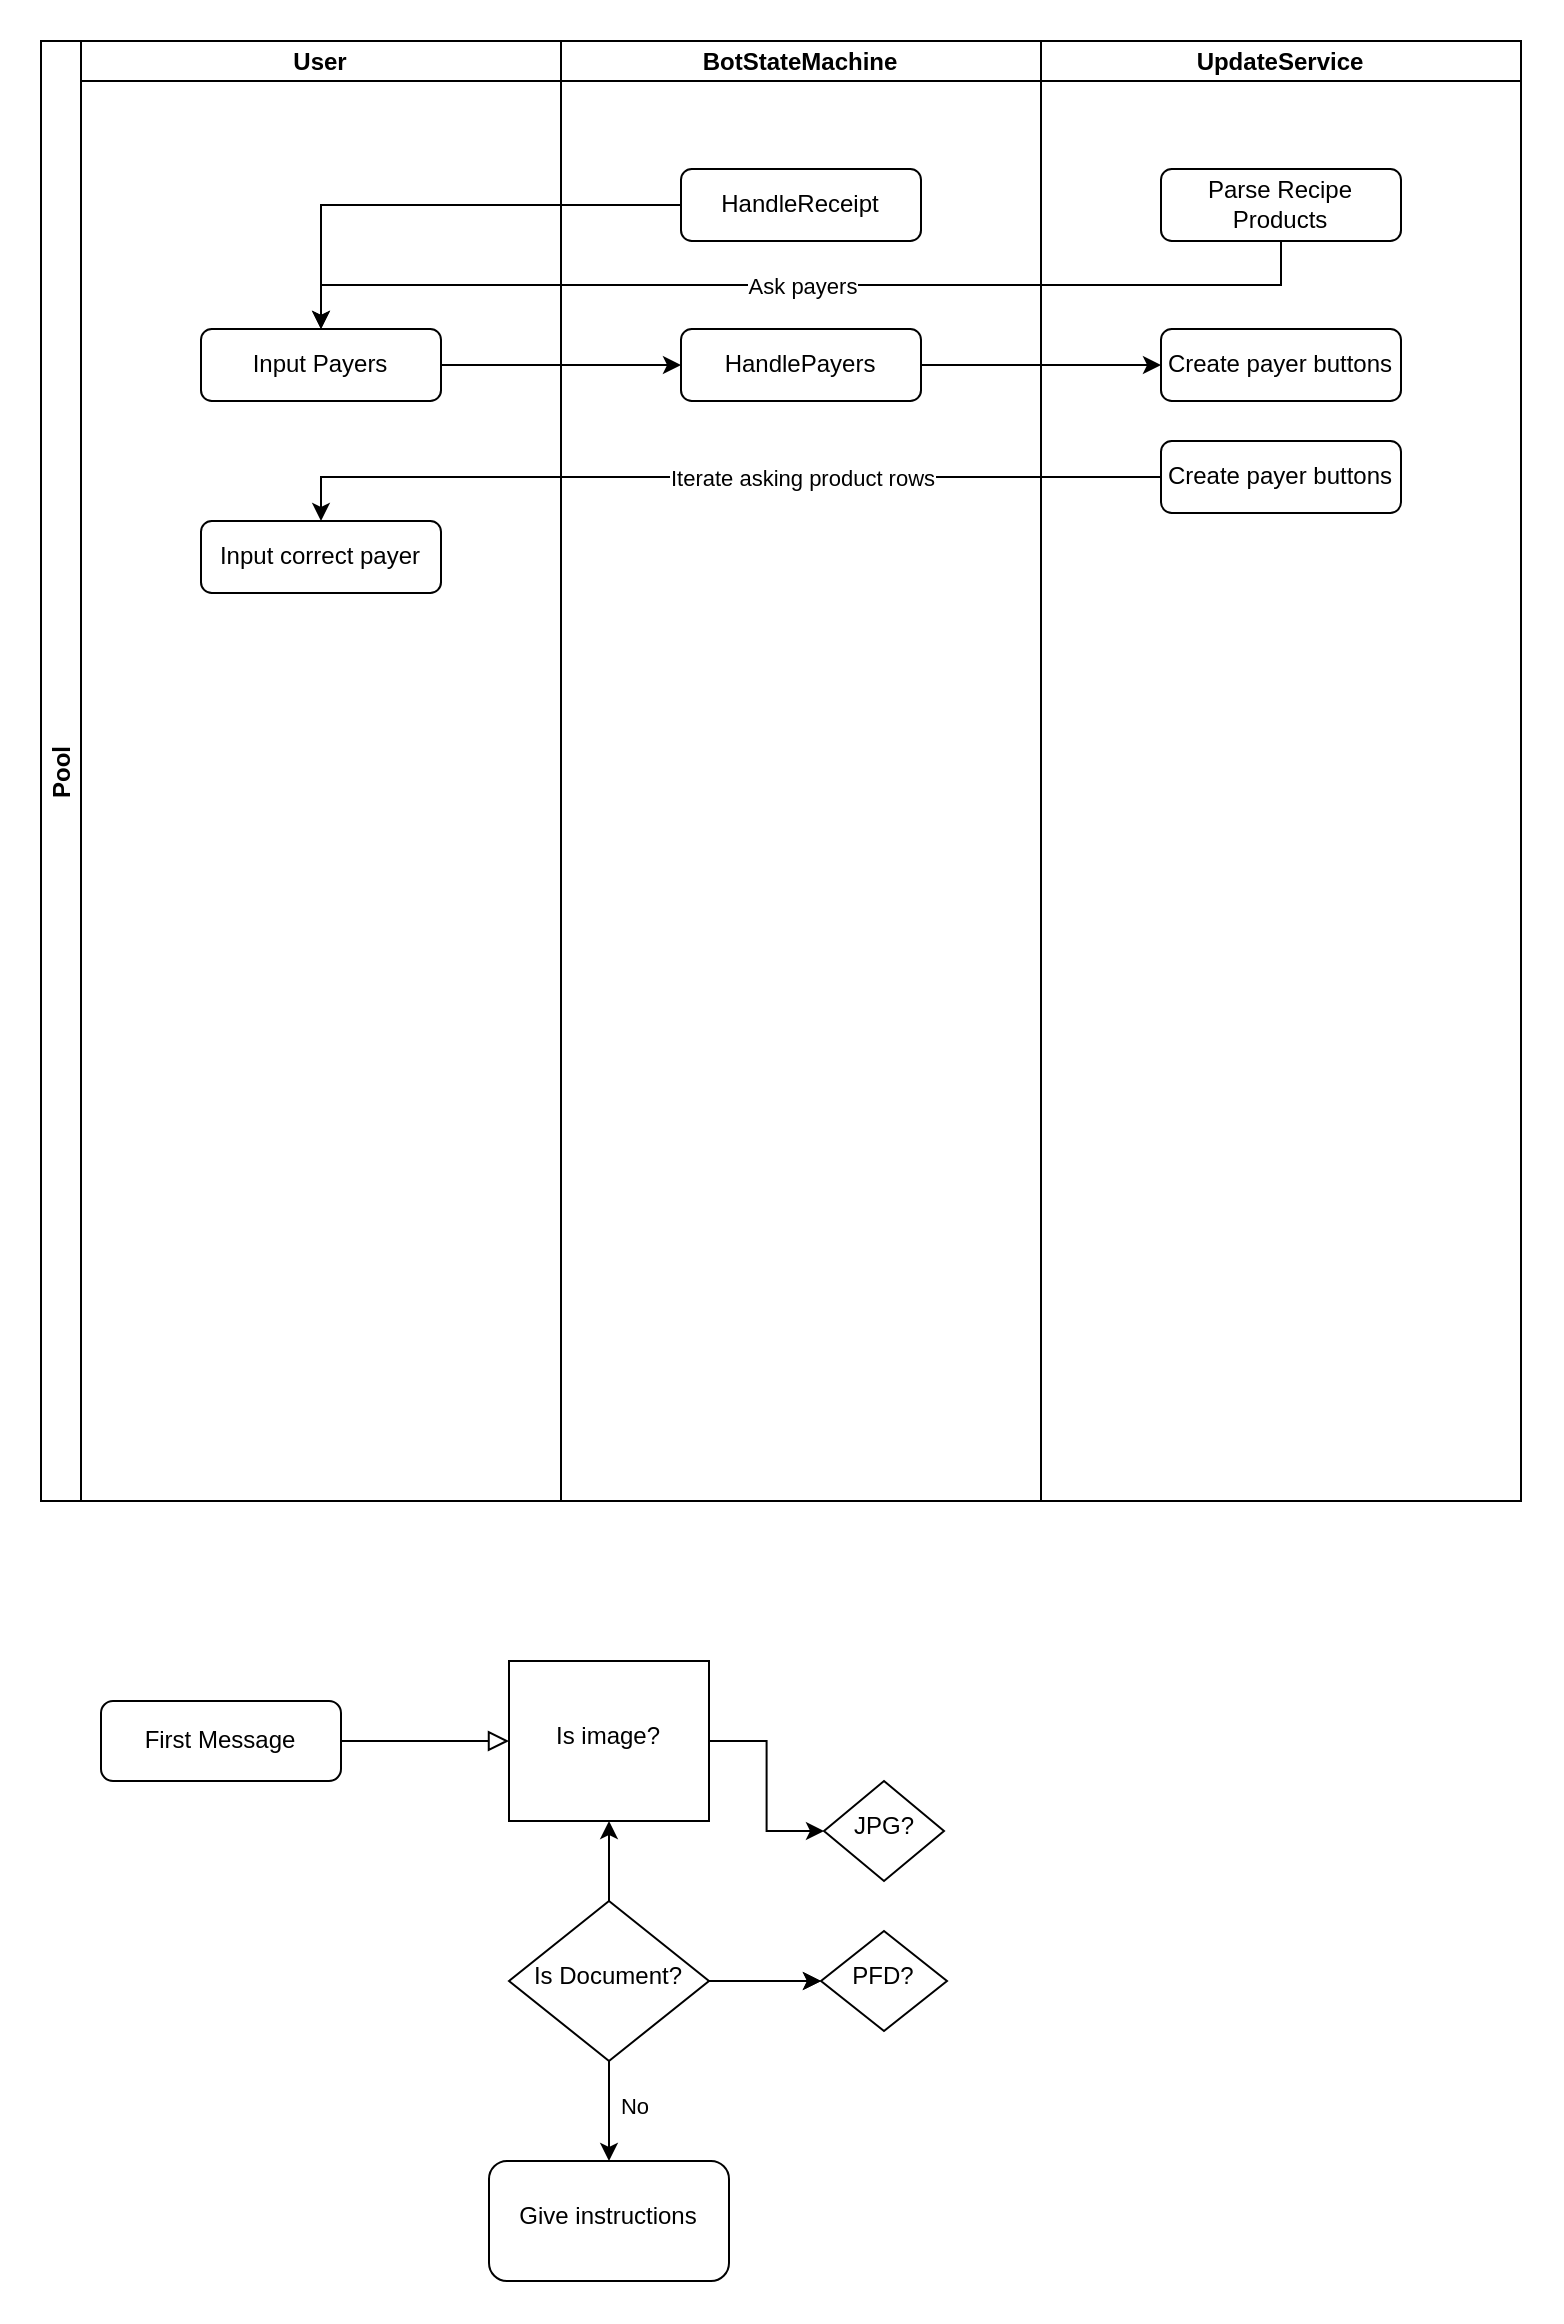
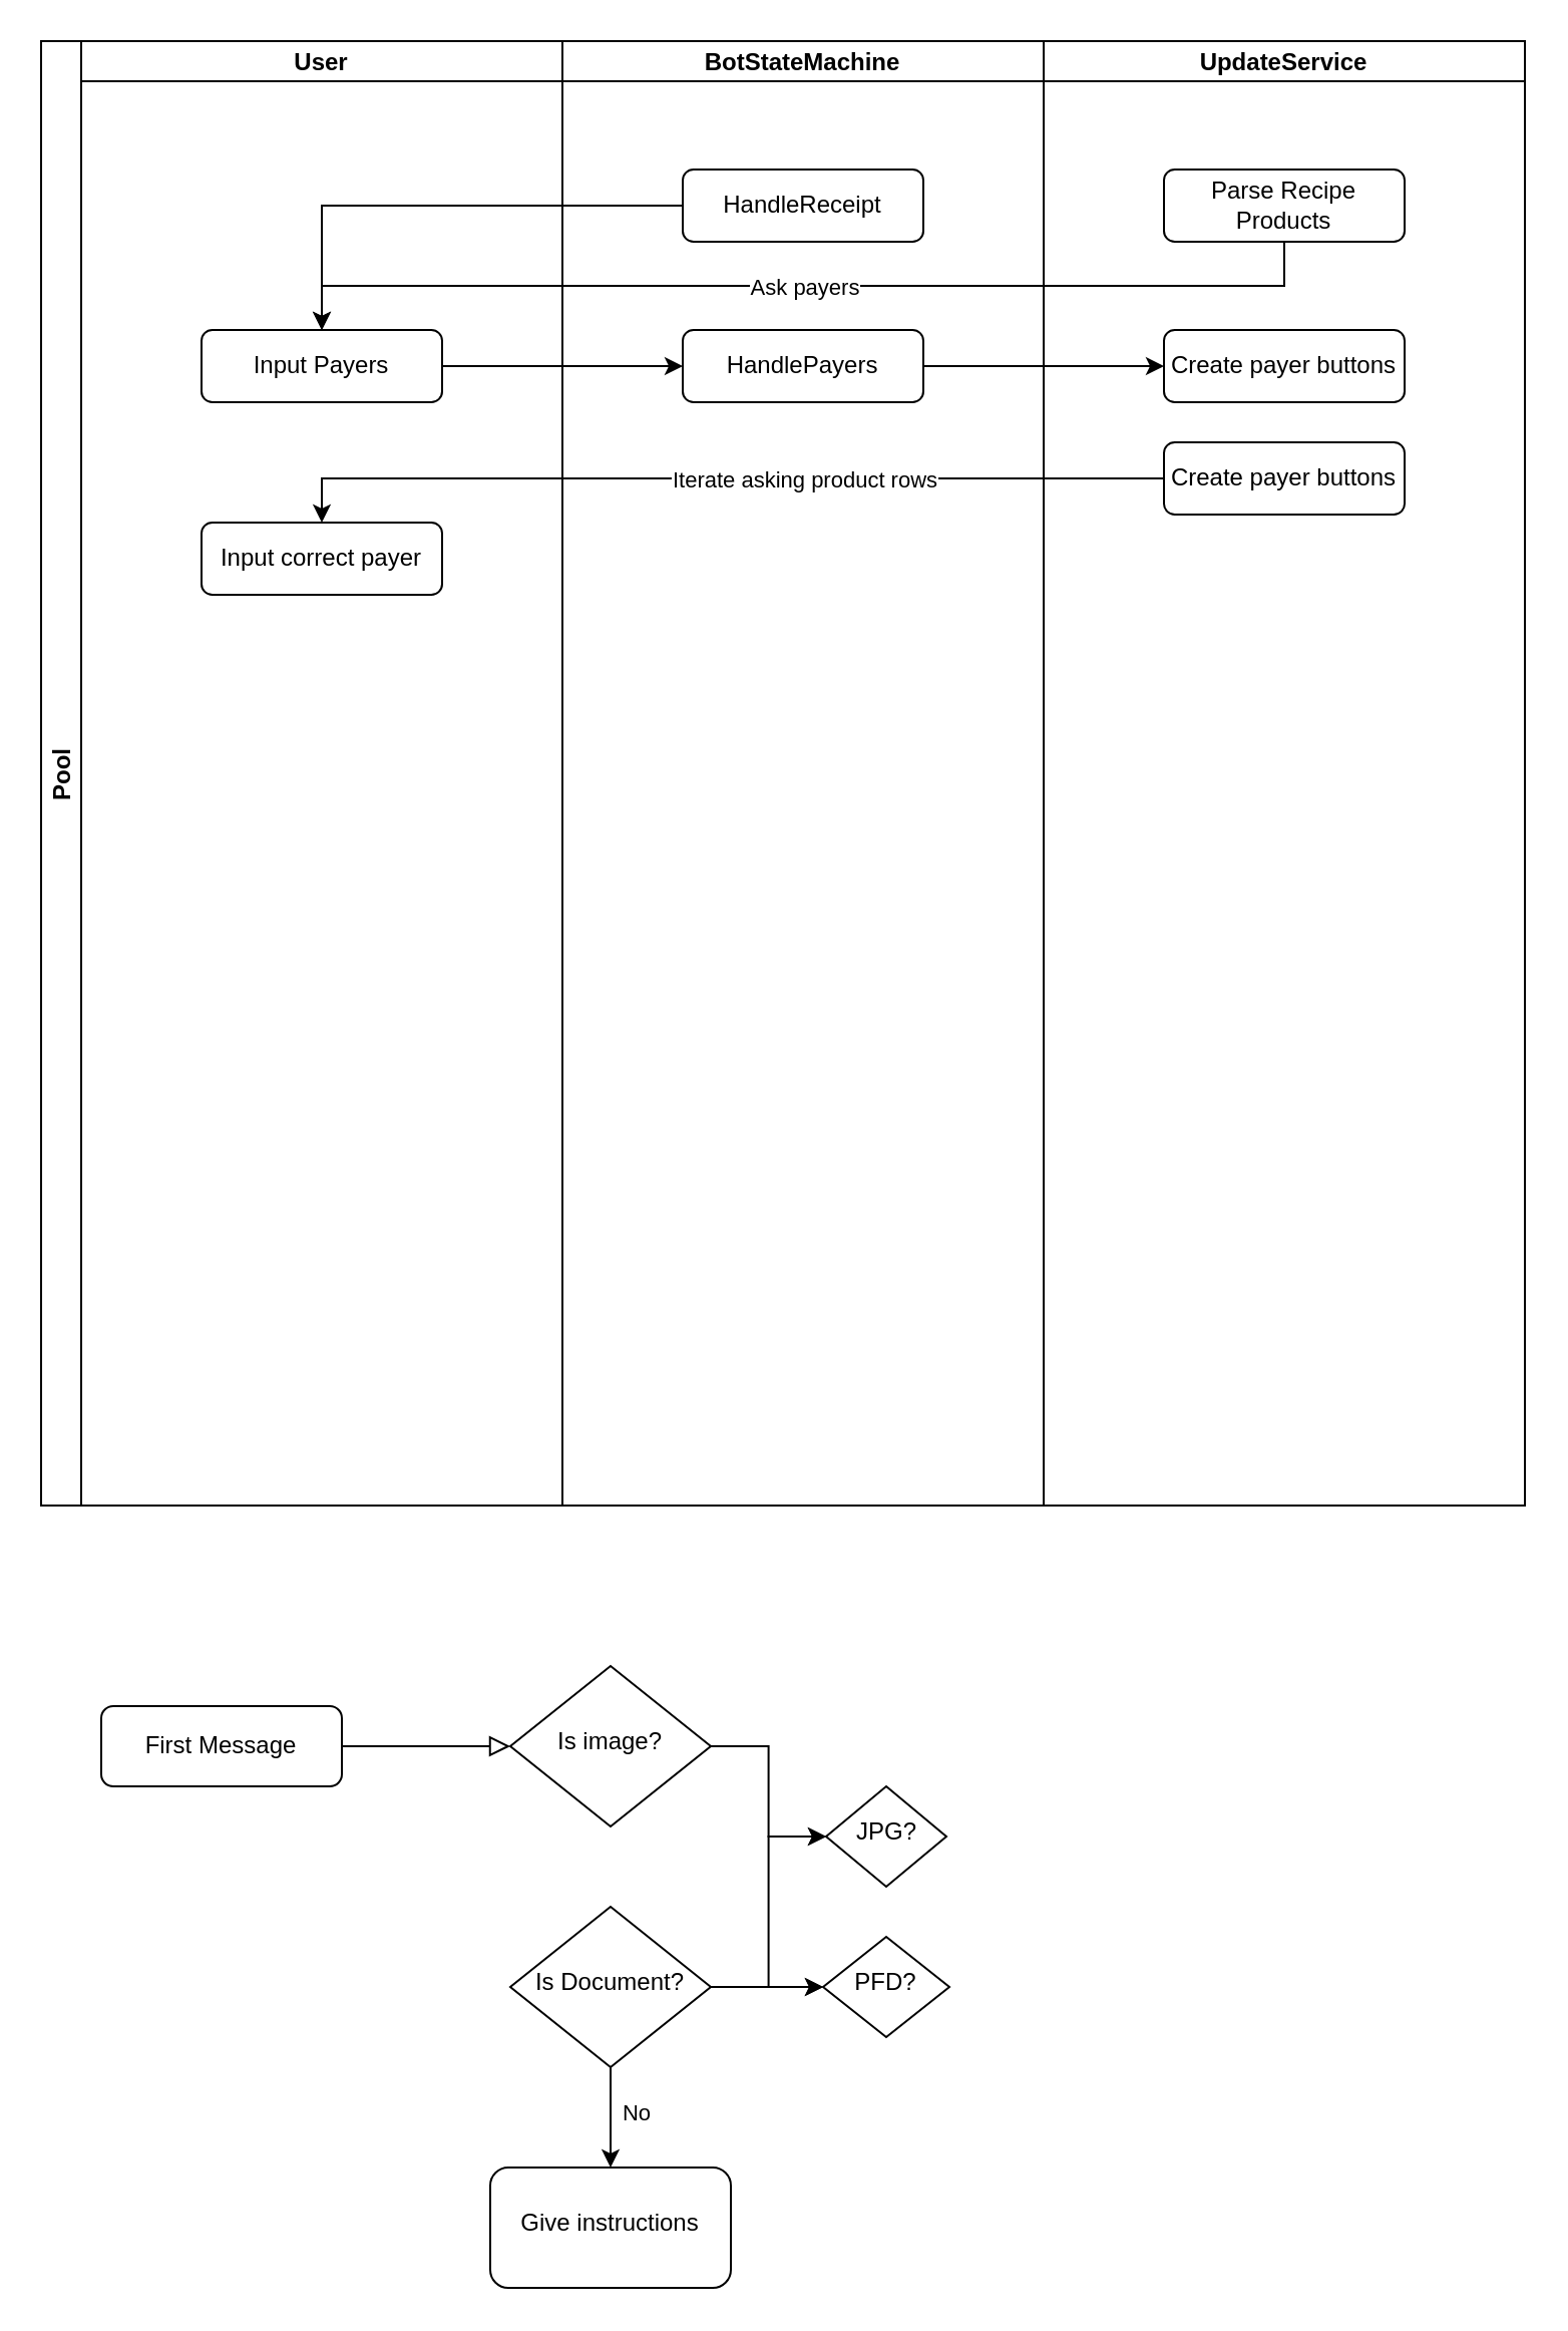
  <mxCell id="0" />
  <mxCell id="1" parent="0" />
  <mxCell id="2" value="" style="rounded=0;html=1;jettySize=auto;orthogonalLoop=1;fontSize=11;endArrow=block;endFill=0;endSize=8;strokeWidth=1;shadow=0;labelBackgroundColor=none;edgeStyle=orthogonalEdgeStyle;" parent="1" source="3" target="5" edge="1"><mxGeometry relative="1" as="geometry" /></mxCell>
  <mxCell id="3" value="First Message" style="rounded=1;whiteSpace=wrap;html=1;fontSize=12;glass=0;strokeWidth=1;shadow=0;" parent="1" vertex="1"><mxGeometry x="50" y="850" width="120" height="40" as="geometry" /></mxCell>
  <mxCell id="4" value="" style="edgeStyle=orthogonalEdgeStyle;rounded=0;orthogonalLoop=1;jettySize=auto;html=1;" edge="1" parent="1" source="5" target="12"><mxGeometry relative="1" as="geometry" /></mxCell>
- <mxCell id="5" value="Is image?" style="whiteSpace=wrap;html=1;shadow=0;fontFamily=Helvetica;fontSize=12;align=center;strokeWidth=1;spacing=6;spacingTop=-4;rounded=0;" parent="1" vertex="1"><mxGeometry x="254" y="830" width="100" height="80" as="geometry" /></mxCell>
+ <mxCell id="5" value="Is image?" style="rhombus;whiteSpace=wrap;html=1;shadow=0;fontFamily=Helvetica;fontSize=12;align=center;strokeWidth=1;spacing=6;spacingTop=-4;" parent="1" vertex="1"><mxGeometry x="254" y="830" width="100" height="80" as="geometry" /></mxCell>
  <mxCell id="6" style="edgeStyle=orthogonalEdgeStyle;rounded=0;orthogonalLoop=1;jettySize=auto;html=1;" edge="1" parent="1" source="10" target="11"><mxGeometry relative="1" as="geometry"><mxPoint x="304" y="1070" as="targetPoint" /></mxGeometry></mxCell>
  <mxCell id="7" value="No" style="edgeLabel;html=1;align=center;verticalAlign=middle;resizable=0;points=[];" vertex="1" connectable="0" parent="6"><mxGeometry x="-0.086" y="-1" relative="1" as="geometry"><mxPoint x="13" y="-1" as="offset" /></mxGeometry></mxCell>
  <mxCell id="8" value="" style="edgeStyle=orthogonalEdgeStyle;rounded=0;orthogonalLoop=1;jettySize=auto;html=1;" edge="1" parent="1" source="10" target="14"><mxGeometry relative="1" as="geometry" /></mxCell>
- <mxCell id="9" style="edgeStyle=orthogonalEdgeStyle;rounded=0;orthogonalLoop=1;jettySize=auto;html=1;" edge="1" parent="1" source="10" target="5"><mxGeometry relative="1" as="geometry" /></mxCell>
+ <mxCell id="9" style="edgeStyle=orthogonalEdgeStyle;rounded=0;orthogonalLoop=1;jettySize=auto;html=1;entryX=0;entryY=0.5;entryDx=0;entryDy=0;" edge="1" parent="1" source="10" target="12"><mxGeometry relative="1" as="geometry" /></mxCell>
  <mxCell id="10" value="Is Document?" style="rhombus;whiteSpace=wrap;html=1;shadow=0;fontFamily=Helvetica;fontSize=12;align=center;strokeWidth=1;spacing=6;spacingTop=-4;" vertex="1" parent="1"><mxGeometry x="254" y="950" width="100" height="80" as="geometry" /></mxCell>
  <mxCell id="11" value="Give instructions" style="rounded=1;whiteSpace=wrap;html=1;shadow=0;strokeWidth=1;spacing=6;spacingTop=-4;" vertex="1" parent="1"><mxGeometry x="244" y="1080" width="120" height="60" as="geometry" /></mxCell>
  <mxCell id="12" value="JPG?" style="rhombus;whiteSpace=wrap;html=1;shadow=0;fontFamily=Helvetica;fontSize=12;align=center;strokeWidth=1;spacing=6;spacingTop=-4;" vertex="1" parent="1"><mxGeometry x="411.5" y="890" width="60" height="50" as="geometry" /></mxCell>
  <mxCell id="13" value="" style="edgeStyle=orthogonalEdgeStyle;rounded=0;orthogonalLoop=1;jettySize=auto;html=1;" edge="1" parent="1" source="10" target="14"><mxGeometry relative="1" as="geometry"><mxPoint x="354" y="990" as="sourcePoint" /><mxPoint x="440" y="920" as="targetPoint" /></mxGeometry></mxCell>
  <mxCell id="14" value="PFD?" style="rhombus;whiteSpace=wrap;html=1;shadow=0;fontFamily=Helvetica;fontSize=12;align=center;strokeWidth=1;spacing=6;spacingTop=-4;" vertex="1" parent="1"><mxGeometry x="410" y="965" width="63" height="50" as="geometry" /></mxCell>
  <mxCell id="15" value="Pool" style="swimlane;childLayout=stackLayout;resizeParent=1;resizeParentMax=0;startSize=20;horizontal=0;horizontalStack=1;" vertex="1" parent="1"><mxGeometry x="20" y="20" width="740" height="730" as="geometry" /></mxCell>
  <mxCell id="16" value="User" style="swimlane;startSize=20;" vertex="1" parent="15"><mxGeometry x="20" width="240" height="730" as="geometry" /></mxCell>
  <mxCell id="17" value="Input Payers" style="rounded=1;whiteSpace=wrap;html=1;" vertex="1" parent="16"><mxGeometry x="60" y="144" width="120" height="36" as="geometry" /></mxCell>
  <mxCell id="18" value="Input correct payer" style="rounded=1;whiteSpace=wrap;html=1;" vertex="1" parent="16"><mxGeometry x="60" y="240" width="120" height="36" as="geometry" /></mxCell>
  <mxCell id="19" value="BotStateMachine" style="swimlane;startSize=20;" vertex="1" parent="15"><mxGeometry x="260" width="240" height="730" as="geometry" /></mxCell>
  <mxCell id="20" value="HandlePayers" style="rounded=1;whiteSpace=wrap;html=1;" vertex="1" parent="19"><mxGeometry x="60" y="144" width="120" height="36" as="geometry" /></mxCell>
  <mxCell id="21" value="HandleReceipt" style="rounded=1;whiteSpace=wrap;html=1;" vertex="1" parent="19"><mxGeometry x="60" y="64" width="120" height="36" as="geometry" /></mxCell>
  <mxCell id="22" value="UpdateService" style="swimlane;startSize=20;" vertex="1" parent="15"><mxGeometry x="500" width="240" height="730" as="geometry" /></mxCell>
  <mxCell id="23" value="Parse Recipe Products" style="rounded=1;whiteSpace=wrap;html=1;" vertex="1" parent="22"><mxGeometry x="60" y="64" width="120" height="36" as="geometry" /></mxCell>
  <mxCell id="24" value="Create payer buttons" style="rounded=1;whiteSpace=wrap;html=1;" vertex="1" parent="22"><mxGeometry x="60" y="144" width="120" height="36" as="geometry" /></mxCell>
  <mxCell id="25" value="Create payer buttons" style="rounded=1;whiteSpace=wrap;html=1;" vertex="1" parent="22"><mxGeometry x="60" y="200" width="120" height="36" as="geometry" /></mxCell>
  <mxCell id="26" style="edgeStyle=orthogonalEdgeStyle;rounded=0;orthogonalLoop=1;jettySize=auto;html=1;exitX=0.5;exitY=1;exitDx=0;exitDy=0;entryX=0.5;entryY=0;entryDx=0;entryDy=0;" edge="1" parent="15" source="23" target="17"><mxGeometry relative="1" as="geometry"><mxPoint x="655" y="174" as="targetPoint" /></mxGeometry></mxCell>
  <mxCell id="27" value="Ask payers" style="edgeLabel;html=1;align=center;verticalAlign=middle;resizable=0;points=[];" vertex="1" connectable="0" parent="26"><mxGeometry x="0.101" y="3" relative="1" as="geometry"><mxPoint x="26" y="-3" as="offset" /></mxGeometry></mxCell>
  <mxCell id="28" style="edgeStyle=orthogonalEdgeStyle;rounded=0;orthogonalLoop=1;jettySize=auto;html=1;entryX=0;entryY=0.5;entryDx=0;entryDy=0;" edge="1" parent="15" source="17" target="20"><mxGeometry relative="1" as="geometry"><Array as="points"><mxPoint x="290" y="162" /><mxPoint x="290" y="162" /></Array></mxGeometry></mxCell>
  <mxCell id="29" style="edgeStyle=orthogonalEdgeStyle;rounded=0;orthogonalLoop=1;jettySize=auto;html=1;" edge="1" parent="15" source="21" target="17"><mxGeometry relative="1" as="geometry" /></mxCell>
  <mxCell id="30" style="edgeStyle=orthogonalEdgeStyle;rounded=0;orthogonalLoop=1;jettySize=auto;html=1;" edge="1" parent="15" source="20" target="24"><mxGeometry relative="1" as="geometry" /></mxCell>
  <mxCell id="31" style="edgeStyle=orthogonalEdgeStyle;rounded=0;orthogonalLoop=1;jettySize=auto;html=1;exitX=0;exitY=0.5;exitDx=0;exitDy=0;" edge="1" parent="15" source="25" target="18"><mxGeometry relative="1" as="geometry"><Array as="points"><mxPoint x="140" y="218" /></Array></mxGeometry></mxCell>
  <mxCell id="32" value="Iterate asking product rows" style="edgeLabel;html=1;align=center;verticalAlign=middle;resizable=0;points=[];" vertex="1" connectable="0" parent="31"><mxGeometry x="-0.01" y="-3" relative="1" as="geometry"><mxPoint x="39" y="3" as="offset" /></mxGeometry></mxCell>
